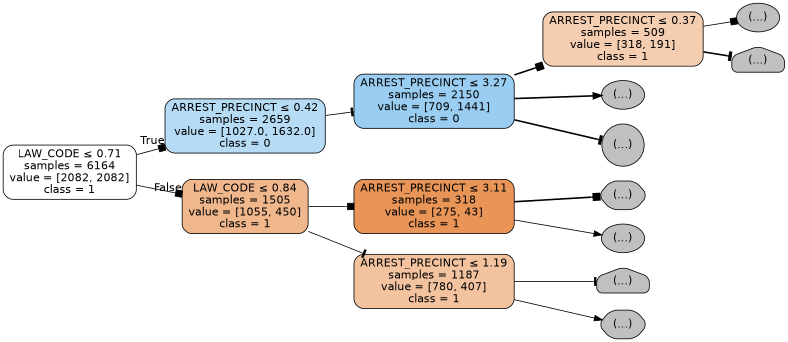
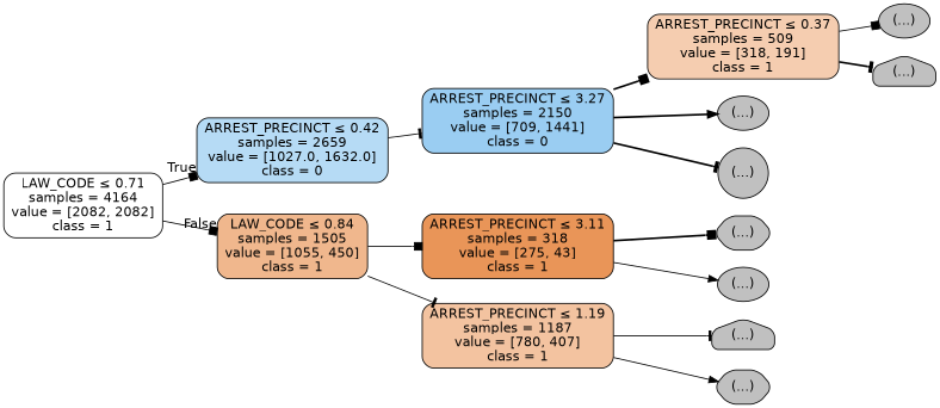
  digraph {
    rankdir=LR
    node [color=black fillcolor="#C0C0C0" fontname=helvetica shape=box style="filled, rounded"]
    edge [arrowhead=box fontname=helvetica style=solid]
-   n1 [fillcolor="#ffffff" label=<LAW_CODE &le; 0.71<br/>samples = 6164<br/>value = [2082, 2082]<br/>class = 1>]
+   n1 [fillcolor="#ffffff" label=<LAW_CODE &le; 0.71<br/>samples = 4164<br/>value = [2082, 2082]<br/>class = 1>]
    n2 [fillcolor="#b6dbf5" label=<ARREST_PRECINCT &le; 0.42<br/>samples = 2659<br/>value = [1027.0, 1632.0]<br/>class = 0>]
    n3 [fillcolor="#f0b78d" label=<LAW_CODE &le; 0.84<br/>samples = 1505<br/>value = [1055, 450]<br/>class = 1>]
    n4 [fillcolor="#9acdf2" label=<ARREST_PRECINCT &le; 3.27<br/>samples = 2150<br/>value = [709, 1441]<br/>class = 0>]
    n5 [fillcolor="#e99558" label=<ARREST_PRECINCT &le; 3.11<br/>samples = 318<br/>value = [275, 43]<br/>class = 1>]
    n6 [fillcolor="#f3c3a0" label=<ARREST_PRECINCT &le; 1.19<br/>samples = 1187<br/>value = [780, 407]<br/>class = 1>]
    n7 [fillcolor="#f5cdb0" label=<ARREST_PRECINCT &le; 0.37<br/>samples = 509<br/>value = [318, 191]<br/>class = 1>]
    n8 [label="(...)" shape=ellipse]
    n9 [label="(...)" shape=house]
    n10 [label="(...)" shape=ellipse]
    n11 [label="(...)" shape=circle]
    n12 [label="(...)" shape=hexagon]
    n13 [label="(...)" shape=ellipse]
    n14 [label="(...)" shape=house]
    n15 [label="(...)" shape=hexagon]
    n1 -> n2 [headlabel=True labelangle=45 labeldistance=2.5]
    n1 -> n3 [headlabel=False labelangle=-45 labeldistance=2.5]
    n2 -> n4 [arrowhead=tee]
    n3 -> n5
    n3 -> n6 [arrowhead=tee]
    n4 -> n7 [style=bold]
    n4 -> n10 [arrowhead=normal style=bold]
    n4 -> n11 [arrowhead=tee style=bold]
    n5 -> n12 [style=bold]
    n5 -> n13 [arrowhead=normal]
    n6 -> n14 [arrowhead=tee]
    n6 -> n15 [arrowhead=normal]
    n7 -> n8
    n7 -> n9 [arrowhead=tee style=bold]
  }
